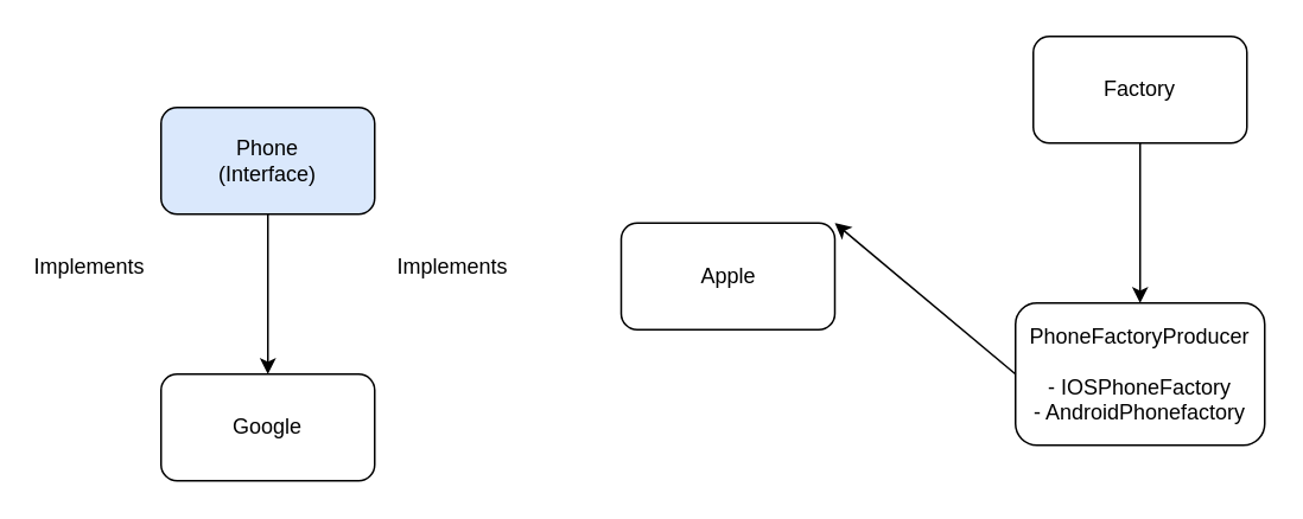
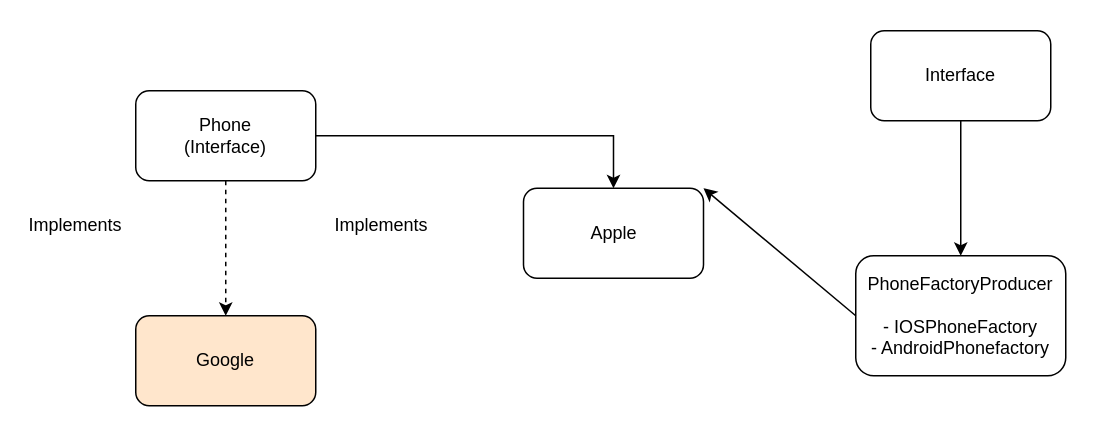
  <mxCell id="0" />
  <mxCell id="1" parent="0" />
- <mxCell id="2" value="" style="edgeStyle=orthogonalEdgeStyle;rounded=0;orthogonalLoop=1;jettySize=auto;html=1;" edge="1" parent="1" source="4" target="5"><mxGeometry relative="1" as="geometry" /></mxCell>
- <mxCell id="4" value="Phone&lt;br&gt;(Interface)" style="rounded=1;whiteSpace=wrap;html=1;fillColor=#dae8fc;" vertex="1" parent="1"><mxGeometry x="90" y="60" width="120" height="60" as="geometry" /></mxCell>
- <mxCell id="5" value="Google" style="whiteSpace=wrap;html=1;rounded=1;" vertex="1" parent="1"><mxGeometry x="90" y="210" width="120" height="60" as="geometry" /></mxCell>
+ <mxCell id="2" value="" style="edgeStyle=orthogonalEdgeStyle;rounded=0;orthogonalLoop=1;jettySize=auto;html=1;dashed=1;" edge="1" parent="1" source="4" target="5"><mxGeometry relative="1" as="geometry" /></mxCell>
+ <mxCell id="3" value="" style="edgeStyle=orthogonalEdgeStyle;rounded=0;orthogonalLoop=1;jettySize=auto;html=1;" edge="1" parent="1" source="4" target="6"><mxGeometry relative="1" as="geometry" /></mxCell>
+ <mxCell id="4" value="Phone&lt;br&gt;(Interface)" style="rounded=1;whiteSpace=wrap;html=1;" vertex="1" parent="1"><mxGeometry x="90" y="60" width="120" height="60" as="geometry" /></mxCell>
+ <mxCell id="5" value="Google" style="whiteSpace=wrap;html=1;rounded=1;fillColor=#ffe6cc;" vertex="1" parent="1"><mxGeometry x="90" y="210" width="120" height="60" as="geometry" /></mxCell>
  <mxCell id="6" value="Apple" style="whiteSpace=wrap;html=1;rounded=1;" vertex="1" parent="1"><mxGeometry x="348.5" y="125" width="120" height="60" as="geometry" /></mxCell>
  <mxCell id="7" value="" style="edgeStyle=orthogonalEdgeStyle;rounded=0;orthogonalLoop=1;jettySize=auto;html=1;" edge="1" parent="1" source="8" target="9"><mxGeometry relative="1" as="geometry" /></mxCell>
- <mxCell id="8" value="Factory" style="rounded=1;whiteSpace=wrap;html=1;" vertex="1" parent="1"><mxGeometry x="580" y="20" width="120" height="60" as="geometry" /></mxCell>
+ <mxCell id="8" value="Interface" style="rounded=1;whiteSpace=wrap;html=1;" vertex="1" parent="1"><mxGeometry x="580" y="20" width="120" height="60" as="geometry" /></mxCell>
  <mxCell id="9" value="PhoneFactoryProducer&lt;br&gt;&lt;br&gt;- IOSPhoneFactory&lt;br&gt;- AndroidPhonefactory" style="whiteSpace=wrap;html=1;rounded=1;" vertex="1" parent="1"><mxGeometry x="570" y="170" width="140" height="80" as="geometry" /></mxCell>
  <mxCell id="10" value="Implements" style="text;html=1;strokeColor=none;fillColor=none;align=center;verticalAlign=middle;whiteSpace=wrap;rounded=0;" vertex="1" parent="1"><mxGeometry x="20" y="135" width="60" height="30" as="geometry" /></mxCell>
  <mxCell id="11" value="Implements" style="text;html=1;strokeColor=none;fillColor=none;align=center;verticalAlign=middle;whiteSpace=wrap;rounded=0;" vertex="1" parent="1"><mxGeometry x="224" y="135" width="60" height="30" as="geometry" /></mxCell>
  <mxCell id="12" value="" style="endArrow=classic;html=1;rounded=0;exitX=0;exitY=0.5;exitDx=0;exitDy=0;entryX=1;entryY=0;entryDx=0;entryDy=0;" edge="1" parent="1" source="9" target="6"><mxGeometry width="50" height="50" relative="1" as="geometry"><mxPoint x="320" y="200" as="sourcePoint" /><mxPoint x="370" y="150" as="targetPoint" /></mxGeometry></mxCell>
